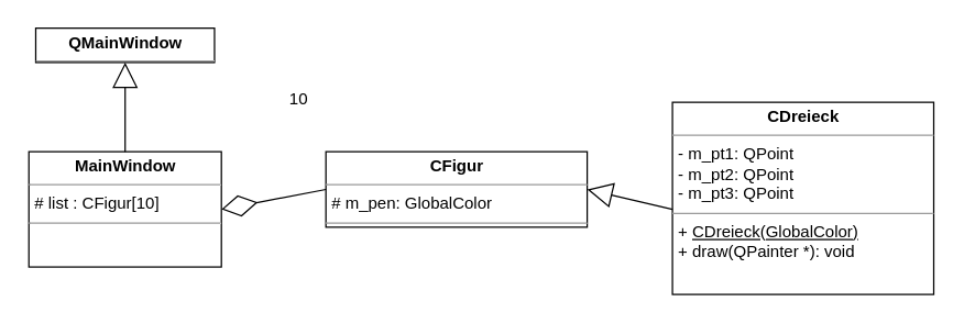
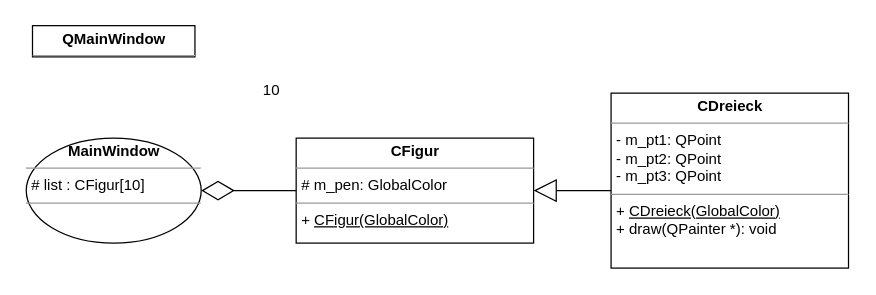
  <mxCell id="0" />
  <mxCell id="1" parent="0" />
- <mxCell id="2" value="&lt;p style=&quot;margin: 0px ; margin-top: 4px ; text-align: center&quot;&gt;&lt;b&gt;CFigur&lt;/b&gt;&lt;/p&gt;&lt;hr size=&quot;1&quot;&gt;&lt;p style=&quot;margin: 0px ; margin-left: 4px&quot;&gt;# m_pen: GlobalColor&lt;br&gt;&lt;/p&gt;&lt;hr size=&quot;1&quot;&gt;&lt;p style=&quot;margin: 0px ; margin-left: 4px&quot;&gt;+ &lt;u&gt;CFigur(GlobalColor)&lt;/u&gt;&lt;/p&gt;" style="verticalAlign=top;align=left;overflow=fill;fontSize=12;fontFamily=Helvetica;html=1;rounded=0;shadow=0;comic=0;labelBackgroundColor=none;strokeColor=#000000;strokeWidth=1;fillColor=#ffffff;" parent="1" vertex="1"><mxGeometry x="236.5" y="110" width="190" height="55" as="geometry" /></mxCell>
+ <mxCell id="2" value="&lt;p style=&quot;margin: 0px ; margin-top: 4px ; text-align: center&quot;&gt;&lt;b&gt;CFigur&lt;/b&gt;&lt;/p&gt;&lt;hr size=&quot;1&quot;&gt;&lt;p style=&quot;margin: 0px ; margin-left: 4px&quot;&gt;# m_pen: GlobalColor&lt;br&gt;&lt;/p&gt;&lt;hr size=&quot;1&quot;&gt;&lt;p style=&quot;margin: 0px ; margin-left: 4px&quot;&gt;+ &lt;u&gt;CFigur(GlobalColor)&lt;/u&gt;&lt;/p&gt;" style="verticalAlign=top;align=left;overflow=fill;fontSize=12;fontFamily=Helvetica;html=1;rounded=0;shadow=0;comic=0;labelBackgroundColor=none;strokeColor=#000000;strokeWidth=1;fillColor=#ffffff;" parent="1" vertex="1"><mxGeometry x="236.5" y="110" width="190" height="84" as="geometry" /></mxCell>
  <mxCell id="3" value="&lt;p style=&quot;margin: 0px ; margin-top: 4px ; text-align: center&quot;&gt;&lt;b&gt;CDreieck&lt;/b&gt;&lt;/p&gt;&lt;hr size=&quot;1&quot;&gt;&lt;p style=&quot;margin: 0px ; margin-left: 4px&quot;&gt;- m_pt1: QPoint&lt;br&gt;- m_pt2: QPoint&lt;br&gt;&lt;/p&gt;&lt;p style=&quot;margin: 0px ; margin-left: 4px&quot;&gt;- m_pt3: QPoint&lt;br&gt;&lt;/p&gt;&lt;hr size=&quot;1&quot;&gt;&lt;p style=&quot;margin: 0px ; margin-left: 4px&quot;&gt;+ &lt;u&gt;CDreieck(GlobalColor)&lt;/u&gt;&lt;/p&gt;&lt;p style=&quot;margin: 0px ; margin-left: 4px&quot;&gt;+ draw(QPainter *): void&lt;/p&gt;" style="verticalAlign=top;align=left;overflow=fill;fontSize=12;fontFamily=Helvetica;html=1;rounded=0;shadow=0;comic=0;labelBackgroundColor=none;strokeColor=#000000;strokeWidth=1;fillColor=#ffffff;" parent="1" vertex="1"><mxGeometry x="488.5" y="74" width="190" height="140" as="geometry" /></mxCell>
  <mxCell id="4" value="" style="endArrow=block;endSize=16;endFill=0;html=1;entryX=1;entryY=0.5;entryDx=0;entryDy=0;exitX=0;exitY=0.5;exitDx=0;exitDy=0;" parent="1" target="2" edge="1"><mxGeometry width="160" relative="1" as="geometry"><mxPoint x="488.5" y="152" as="sourcePoint" /><mxPoint x="403.5" y="232" as="targetPoint" /></mxGeometry></mxCell>
  <mxCell id="5" value="&lt;p style=&quot;margin: 0px ; margin-top: 4px ; text-align: center&quot;&gt;&lt;b&gt;QMainWindow&lt;/b&gt;&lt;/p&gt;&lt;hr size=&quot;1&quot;&gt;&lt;p style=&quot;margin: 0px ; margin-left: 4px&quot;&gt;&lt;br&gt;&lt;/p&gt;&lt;p style=&quot;margin: 0px ; margin-left: 4px&quot;&gt;&lt;br&gt;&lt;/p&gt;" style="verticalAlign=top;align=left;overflow=fill;fontSize=12;fontFamily=Helvetica;html=1;rounded=0;shadow=0;comic=0;labelBackgroundColor=none;strokeColor=#000000;strokeWidth=1;fillColor=#ffffff;" vertex="1" parent="1"><mxGeometry x="25.5" y="20" width="130" height="25" as="geometry" /></mxCell>
- <mxCell id="6" value="&lt;p style=&quot;margin: 0px ; margin-top: 4px ; text-align: center&quot;&gt;&lt;b&gt;MainWindow&lt;/b&gt;&lt;/p&gt;&lt;hr size=&quot;1&quot;&gt;&lt;p style=&quot;margin: 0px ; margin-left: 4px&quot;&gt;# list : CFigur[10]&lt;br&gt;&lt;/p&gt;&lt;hr size=&quot;1&quot;&gt;&lt;p style=&quot;margin: 0px ; margin-left: 4px&quot;&gt;&lt;br&gt;&lt;/p&gt;" style="verticalAlign=top;align=left;overflow=fill;fontSize=12;fontFamily=Helvetica;html=1;rounded=0;shadow=0;comic=0;labelBackgroundColor=none;strokeColor=#000000;strokeWidth=1;fillColor=#ffffff;" vertex="1" parent="1"><mxGeometry x="20.5" y="110" width="140" height="84" as="geometry" /></mxCell>
- <mxCell id="7" value="" style="endArrow=block;endSize=16;endFill=0;html=1;entryX=0.5;entryY=1;entryDx=0;entryDy=0;exitX=0.5;exitY=0;exitDx=0;exitDy=0;" edge="1" parent="1" source="6" target="5"><mxGeometry width="160" relative="1" as="geometry"><mxPoint x="312.5" y="444" as="sourcePoint" /><mxPoint x="195.5" y="444" as="targetPoint" /></mxGeometry></mxCell>
+ <mxCell id="6" value="&lt;p style=&quot;margin: 0px ; margin-top: 4px ; text-align: center&quot;&gt;&lt;b&gt;MainWindow&lt;/b&gt;&lt;/p&gt;&lt;hr size=&quot;1&quot;&gt;&lt;p style=&quot;margin: 0px ; margin-left: 4px&quot;&gt;# list : CFigur[10]&lt;br&gt;&lt;/p&gt;&lt;hr size=&quot;1&quot;&gt;&lt;p style=&quot;margin: 0px ; margin-left: 4px&quot;&gt;&lt;br&gt;&lt;/p&gt;" style="ellipse;verticalAlign=top;align=left;overflow=fill;fontSize=12;fontFamily=Helvetica;html=1;shadow=0;comic=0;labelBackgroundColor=none;strokeColor=#000000;strokeWidth=1;fillColor=#ffffff;" vertex="1" parent="1"><mxGeometry x="20.5" y="110" width="140" height="84" as="geometry" /></mxCell>
  <mxCell id="8" value="" style="endArrow=diamondThin;endFill=0;endSize=24;html=1;exitX=0;exitY=0.5;exitDx=0;exitDy=0;entryX=1;entryY=0.5;entryDx=0;entryDy=0;" edge="1" parent="1" source="2" target="6"><mxGeometry width="160" relative="1" as="geometry"><mxPoint x="75" y="215" as="sourcePoint" /><mxPoint x="205" y="45" as="targetPoint" /></mxGeometry></mxCell>
  <mxCell id="9" value="10" style="text;html=1;strokeColor=none;fillColor=none;align=center;verticalAlign=middle;whiteSpace=wrap;rounded=0;" vertex="1" parent="1"><mxGeometry x="196.5" y="62" width="40" height="20" as="geometry" /></mxCell>
